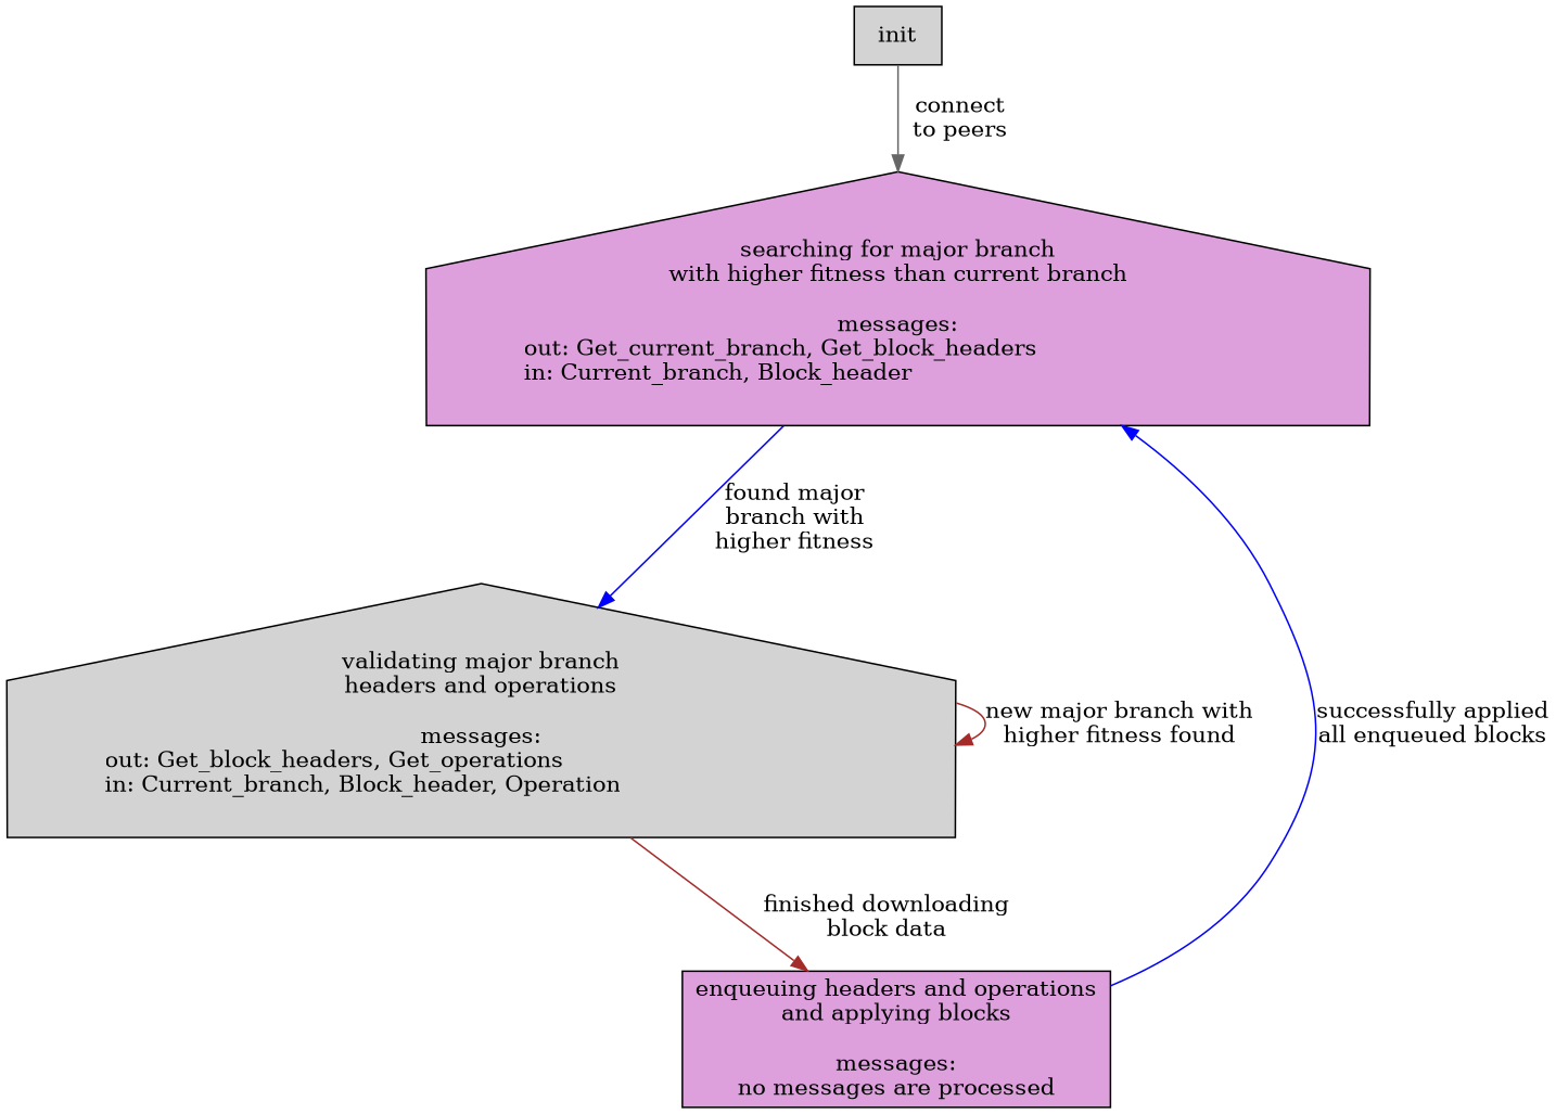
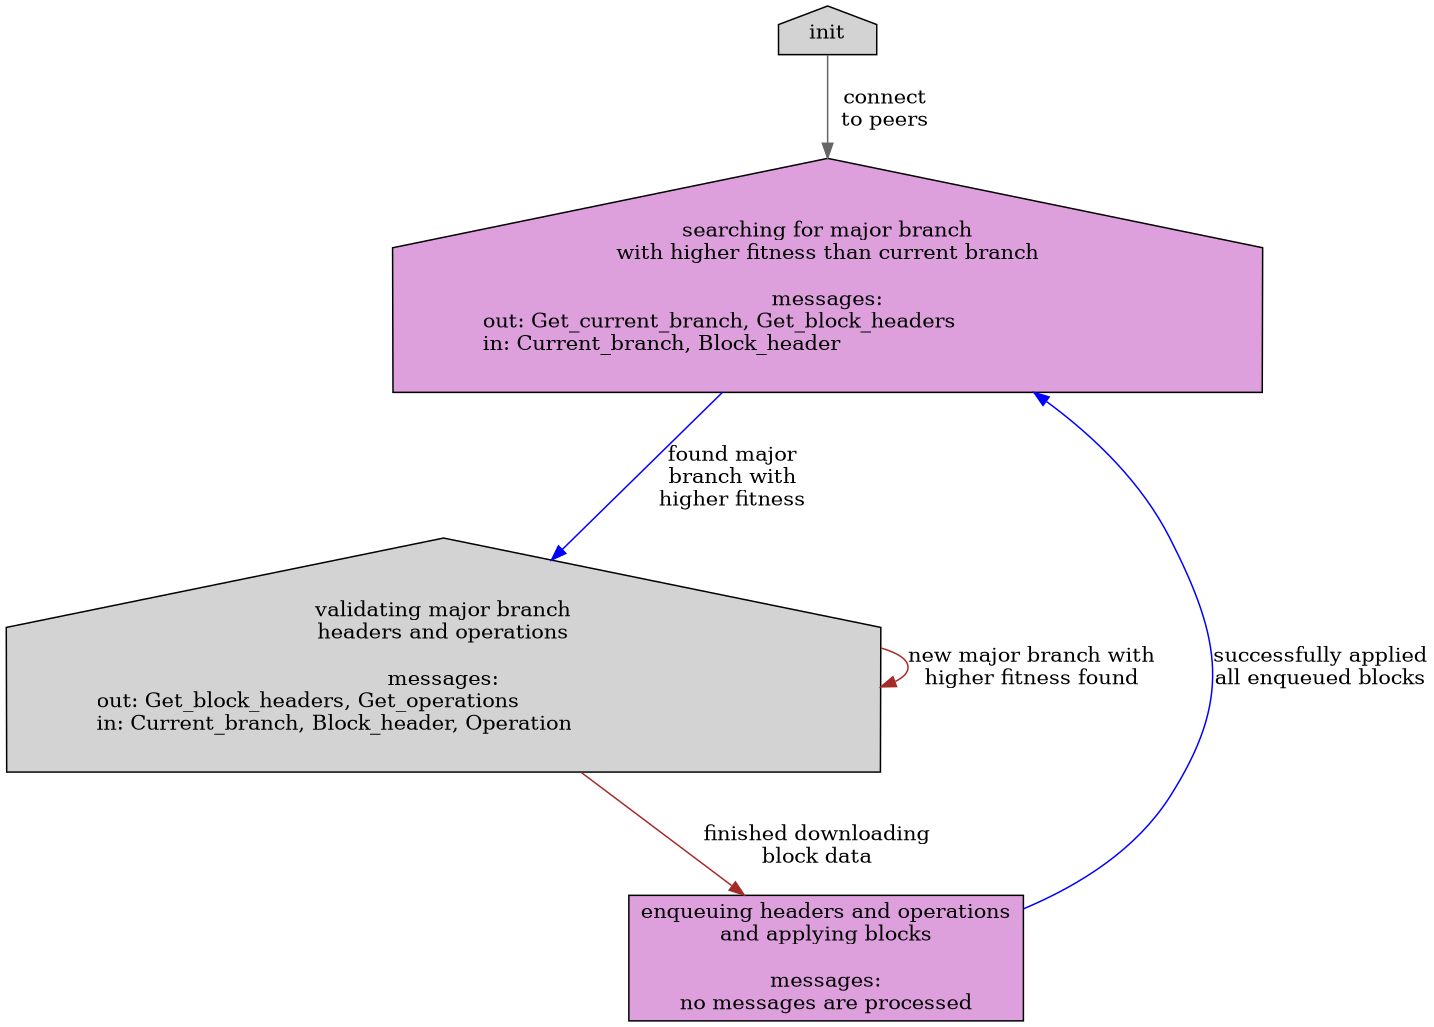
  digraph {
    fontname="DejaVu Serif"
    node [style=filled fillcolor=lightgrey shape=box fontname="DejaVu Serif"]
    edge [color=blue fontname="DejaVu Serif"]
-   n1 [label=init]
+   n1 [label=init shape=house]
    n2 [label="searching for major branch\nwith higher fitness than current branch\n\nmessages:\nout: Get_current_branch, Get_block_headers\lin: Current_branch, Block_header\l" fillcolor=plum shape=house]
    n3 [label="validating major branch\nheaders and operations\n\nmessages:\nout: Get_block_headers, Get_operations\lin: Current_branch, Block_header, Operation\l" shape=house]
    n4 [label="enqueuing headers and operations\nand applying blocks\n\nmessages:\nno messages are processed" fillcolor=plum]
    n1 -> n2 [label="  connect\n  to peers" color=gray40]
    n2 -> n3 [label="found major\nbranch with\nhigher fitness"]
    n3 -> n3 [label="new major branch with\nhigher fitness found" color=brown]
    n3 -> n4 [label="finished downloading\nblock data" color=brown]
    n4 -> n2 [label="successfully applied\nall enqueued blocks"]
  }
